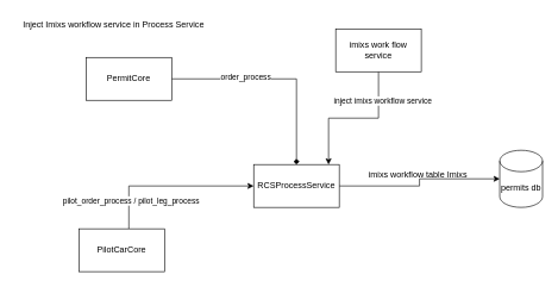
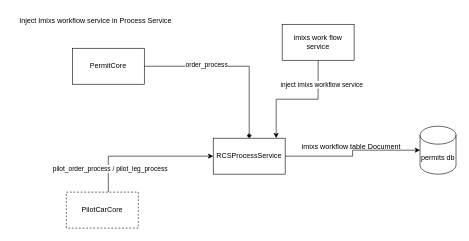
  <mxCell id="0" />
  <mxCell id="1" parent="0" />
  <mxCell id="2" value="" style="edgeStyle=orthogonalEdgeStyle;rounded=0;orthogonalLoop=1;jettySize=auto;html=1;entryX=0;entryY=0.5;entryDx=0;entryDy=0;entryPerimeter=0;" parent="1" source="3" target="13" edge="1"><mxGeometry relative="1" as="geometry"><mxPoint x="560" y="170" as="targetPoint" /></mxGeometry></mxCell>
  <mxCell id="3" value="RCSProcessService" style="rounded=0;whiteSpace=wrap;html=1;" parent="1" vertex="1"><mxGeometry x="355" y="230" width="120" height="60" as="geometry" /></mxCell>
  <mxCell id="4" value="" style="edgeStyle=orthogonalEdgeStyle;rounded=0;orthogonalLoop=1;jettySize=auto;html=1;endArrow=diamond;" parent="1" source="6" target="3" edge="1"><mxGeometry relative="1" as="geometry" /></mxCell>
  <mxCell id="5" value="order_process" style="edgeLabel;html=1;align=center;verticalAlign=middle;resizable=0;points=[];" parent="4" vertex="1" connectable="0"><mxGeometry x="-0.3" y="3" relative="1" as="geometry"><mxPoint as="offset" /></mxGeometry></mxCell>
  <mxCell id="6" value="PermitCore" style="rounded=0;whiteSpace=wrap;html=1;" parent="1" vertex="1"><mxGeometry x="120" y="80" width="120" height="60" as="geometry" /></mxCell>
  <mxCell id="7" value="" style="edgeStyle=orthogonalEdgeStyle;rounded=0;orthogonalLoop=1;jettySize=auto;html=1;entryX=0;entryY=0.5;entryDx=0;entryDy=0;" parent="1" source="9" target="3" edge="1"><mxGeometry relative="1" as="geometry"><mxPoint x="320" y="260" as="targetPoint" /><Array as="points"><mxPoint x="180" y="260" /></Array></mxGeometry></mxCell>
  <mxCell id="8" value="pilot_order_process / pilot_leg_process" style="edgeLabel;html=1;align=center;verticalAlign=middle;resizable=0;points=[];" parent="7" vertex="1" connectable="0"><mxGeometry x="-0.659" y="-2" relative="1" as="geometry"><mxPoint as="offset" /></mxGeometry></mxCell>
- <mxCell id="9" value="PilotCarCore" style="rounded=0;whiteSpace=wrap;html=1;" parent="1" vertex="1"><mxGeometry x="110" y="320" width="120" height="60" as="geometry" /></mxCell>
+ <mxCell id="9" value="PilotCarCore" style="rounded=0;whiteSpace=wrap;html=1;dashed=1;" parent="1" vertex="1"><mxGeometry x="110" y="320" width="120" height="60" as="geometry" /></mxCell>
  <mxCell id="10" value="" style="edgeStyle=orthogonalEdgeStyle;rounded=0;orthogonalLoop=1;jettySize=auto;html=1;" parent="1" source="12" edge="1"><mxGeometry relative="1" as="geometry"><mxPoint x="460" y="230" as="targetPoint" /><Array as="points"><mxPoint x="530" y="165" /><mxPoint x="460" y="165" /></Array></mxGeometry></mxCell>
  <mxCell id="11" value="inject imixs workflow service" style="edgeLabel;html=1;align=center;verticalAlign=middle;resizable=0;points=[];" parent="10" vertex="1" connectable="0"><mxGeometry x="0.282" relative="1" as="geometry"><mxPoint x="68" y="-25" as="offset" /></mxGeometry></mxCell>
  <mxCell id="12" value="imixs work flow service" style="rounded=0;whiteSpace=wrap;html=1;" parent="1" vertex="1"><mxGeometry x="470" y="40" width="120" height="60" as="geometry" /></mxCell>
  <mxCell id="13" value="permits db" style="shape=cylinder3;whiteSpace=wrap;html=1;boundedLbl=1;backgroundOutline=1;size=15;" parent="1" vertex="1"><mxGeometry x="700" y="210" width="60" height="80" as="geometry" /></mxCell>
- <mxCell id="14" value="imixs workflow table Imixs" style="text;html=1;align=center;verticalAlign=middle;resizable=0;points=[];autosize=1;strokeColor=none;fillColor=none;" parent="1" vertex="1"><mxGeometry x="490" y="230" width="190" height="30" as="geometry" /></mxCell>
+ <mxCell id="14" value="imixs workflow table Document" style="text;html=1;align=center;verticalAlign=middle;resizable=0;points=[];autosize=1;strokeColor=none;fillColor=none;" parent="1" vertex="1"><mxGeometry x="490" y="230" width="190" height="30" as="geometry" /></mxCell>
  <mxCell id="15" value="Inject Imixs workflow service in Process Service&amp;nbsp;" style="text;html=1;align=center;verticalAlign=middle;resizable=0;points=[];autosize=1;strokeColor=none;fillColor=none;" parent="1" vertex="1"><mxGeometry x="20" y="20" width="280" height="30" as="geometry" /></mxCell>
